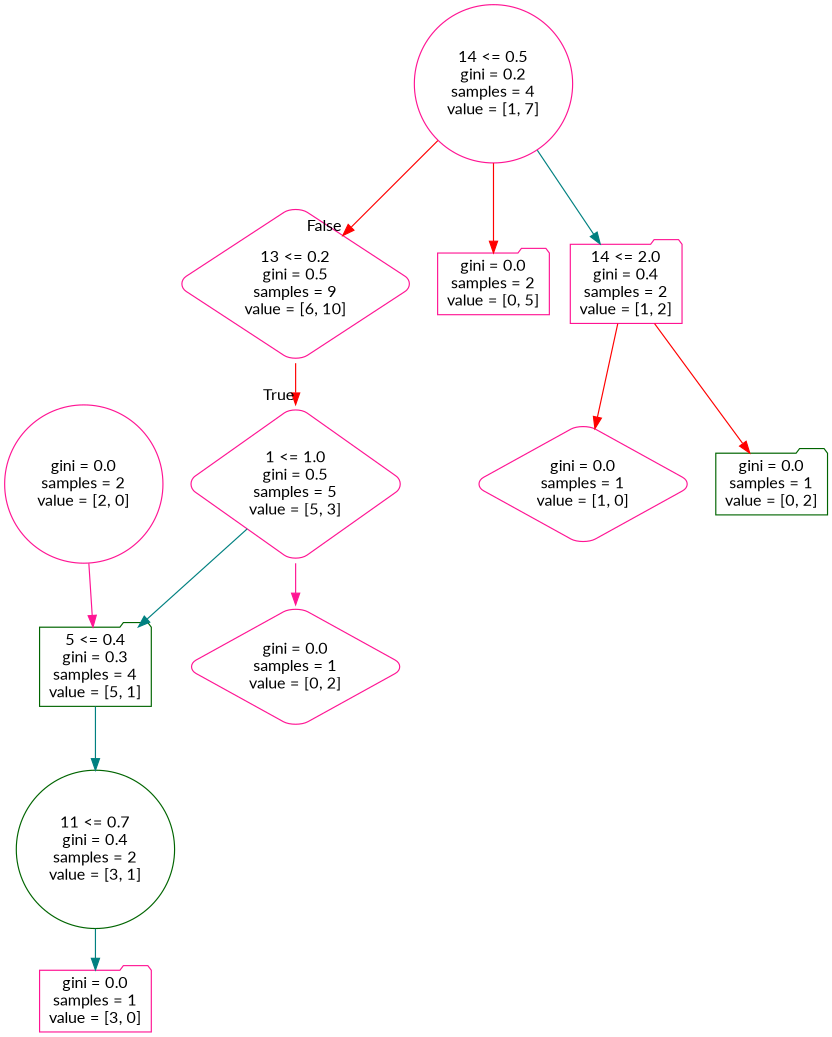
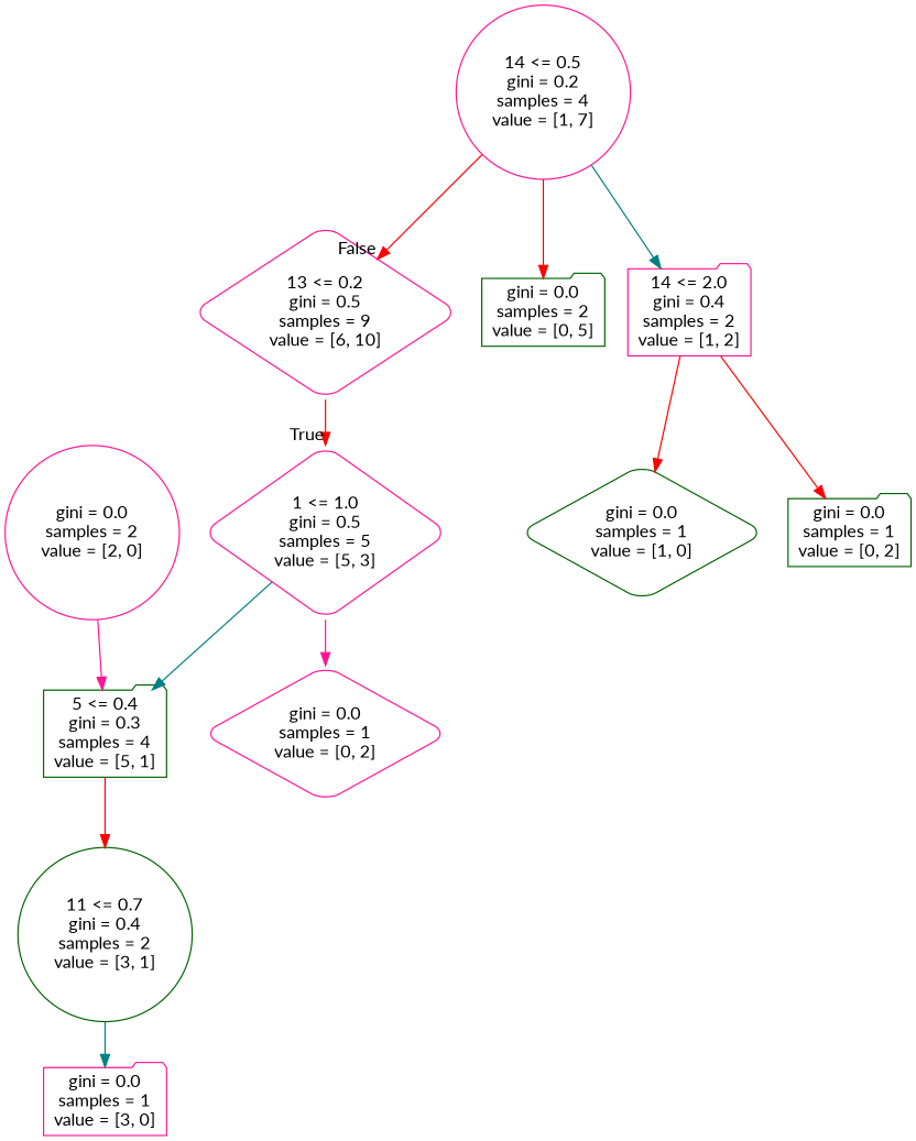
  digraph {
    fontname=Lato
    node [color=deeppink fontname=Lato shape=folder style=rounded]
    edge [color=red fontname=Lato]
    n1 [label="13 <= 0.2\ngini = 0.5\nsamples = 9\nvalue = [6, 10]" shape=diamond]
    n2 [label="1 <= 1.0\ngini = 0.5\nsamples = 5\nvalue = [5, 3]" shape=diamond]
    n3 [color=darkgreen label="5 <= 0.4\ngini = 0.3\nsamples = 4\nvalue = [5, 1]"]
    n4 [label="gini = 0.0\nsamples = 1\nvalue = [0, 2]" shape=diamond]
    n5 [label="14 <= 0.5\ngini = 0.2\nsamples = 4\nvalue = [1, 7]" shape=circle]
-   n6 [label="gini = 0.0\nsamples = 2\nvalue = [0, 5]"]
+   n6 [color=darkgreen label="gini = 0.0\nsamples = 2\nvalue = [0, 5]"]
    n7 [label="14 <= 2.0\ngini = 0.4\nsamples = 2\nvalue = [1, 2]"]
    n8 [color=darkgreen label="11 <= 0.7\ngini = 0.4\nsamples = 2\nvalue = [3, 1]" shape=circle]
    n9 [label="gini = 0.0\nsamples = 1\nvalue = [3, 0]"]
    n10 [label="gini = 0.0\nsamples = 2\nvalue = [2, 0]" shape=circle]
-   n11 [label="gini = 0.0\nsamples = 1\nvalue = [1, 0]" shape=diamond]
+   n11 [color=darkgreen label="gini = 0.0\nsamples = 1\nvalue = [1, 0]" shape=diamond]
    n12 [color=darkgreen label="gini = 0.0\nsamples = 1\nvalue = [0, 2]"]
    n1 -> n2 [headlabel=True labelangle=45 labeldistance=2.5]
    n2 -> n3 [color=teal]
    n2 -> n4 [color=deeppink]
-   n3 -> n8 [color=teal]
+   n3 -> n8
    n5 -> n1 [headlabel=False labelangle=-45 labeldistance=2.5]
    n5 -> n6
    n5 -> n7 [color=teal]
    n7 -> n11
    n7 -> n12
    n8 -> n9 [color=teal]
    n10 -> n3 [color=deeppink]
  }
